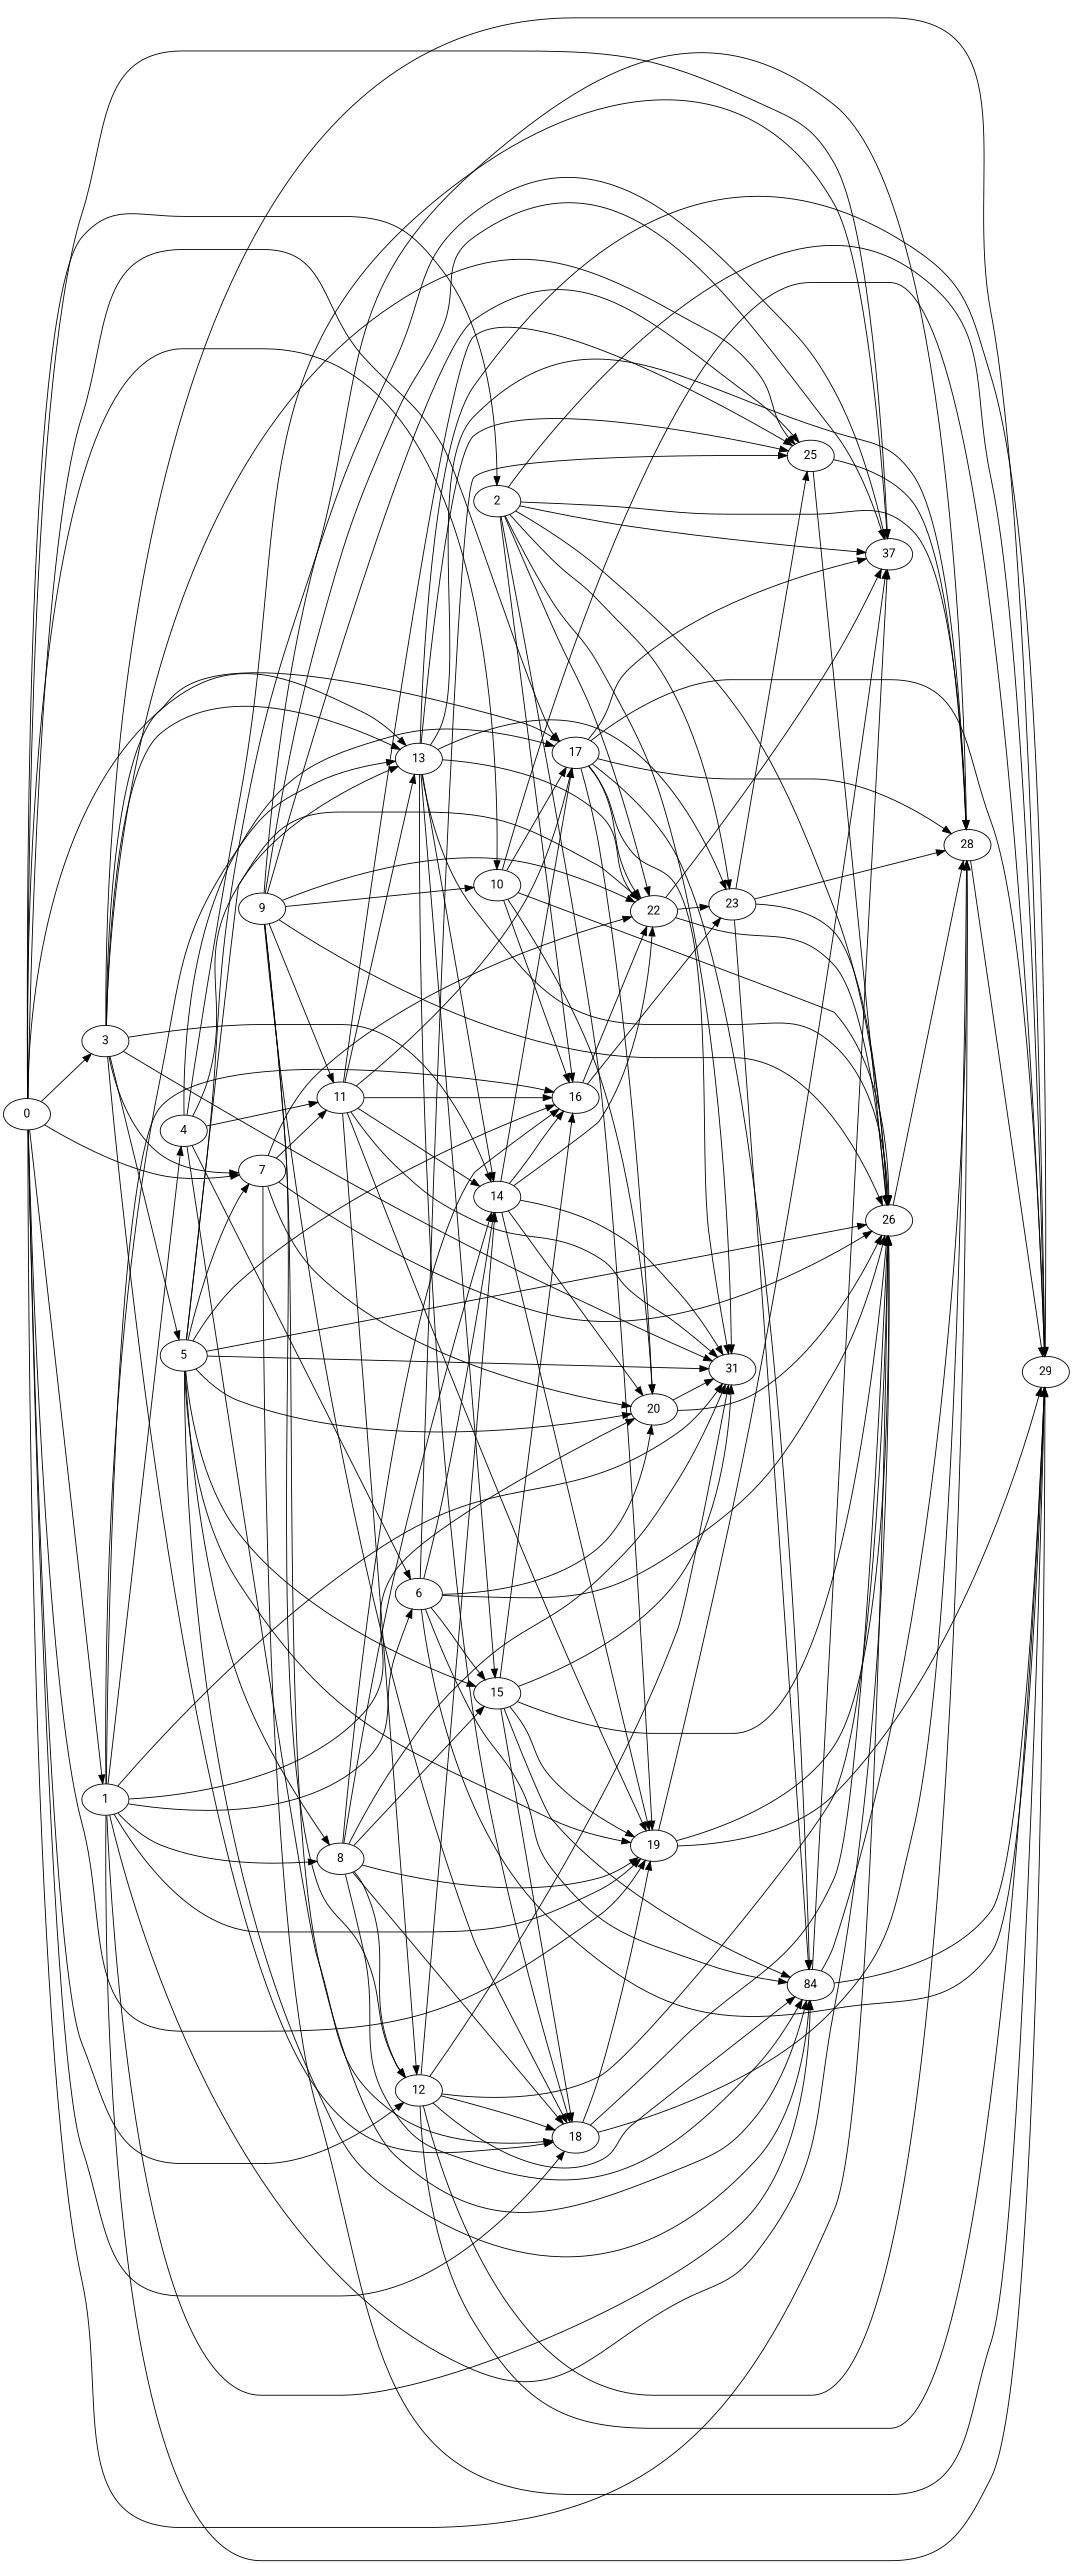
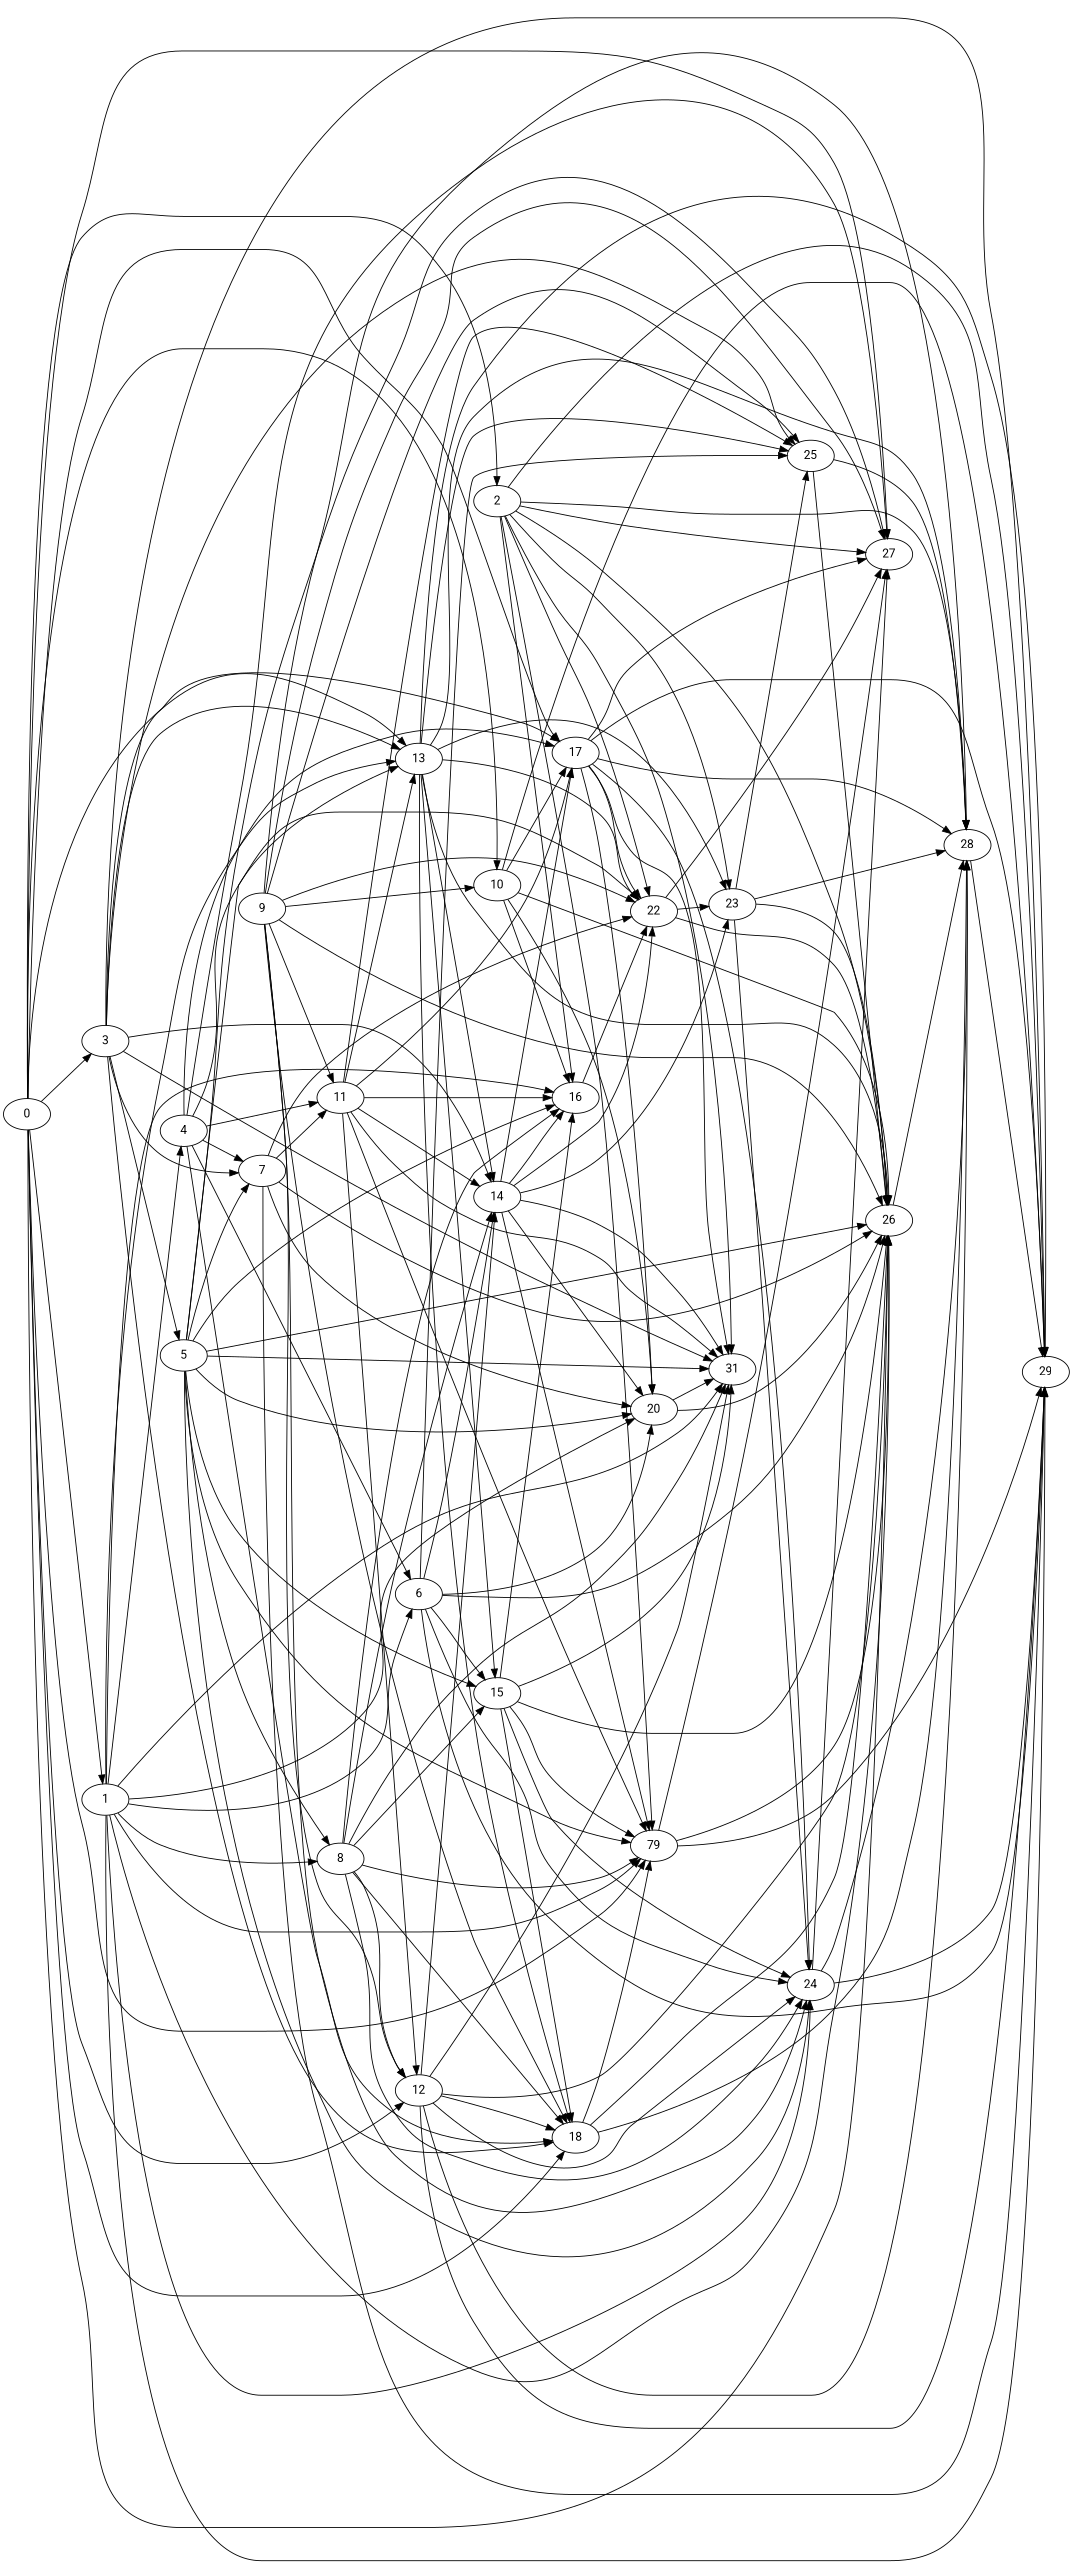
  digraph {
    fontname=Roboto
    rankdir=LR
    node [Weight=3 fontname=Roboto]
    edge [Weight=11 fontname=Roboto]
    3 [Weight=2]
    0
    1 [Weight=8]
    7 [Weight=4]
    12 [Weight=9]
    13 [Weight=9]
    2 [Weight=8]
    10 [Weight=4]
    17 [Weight=6]
    18 [Weight=4]
-   19
+   19 [label=79]
    26 [Weight=10]
-   27 [Weight=8 label=37]
+   27 [Weight=8]
    5 [Weight=8]
    14 [Weight=9]
    25 [Weight=9]
    n17 [Weight=6 label=31]
    29 [Weight=6]
    4 [Weight=10]
    6
    16 [Weight=9]
    20 [Weight=4]
-   24 [Weight=8 label=84]
+   24 [Weight=8]
    8
    11 [Weight=2]
    22
    28 [Weight=5]
    15 [Weight=9]
    23 [Weight=2]
    9
    3 -> 7 [Weight=5]
    3 -> 13 [Weight=13]
    3 -> 17 [Weight=16]
    3 -> 18
    3 -> 5 [Weight=4]
    3 -> 14
    3 -> 25 [Weight=9]
    3 -> n17 [Weight=16]
    3 -> 29 [Weight=9]
    0 -> 3 [Weight=15]
    0 -> 1 [Weight=18]
-   0 -> 7 [Weight=13]
+   4 -> 7 [Weight=13]
    0 -> 12 [Weight=7]
    0 -> 13 [Weight=4]
    0 -> 2 [Weight=5]
    0 -> 10
    0 -> 17 [Weight=18]
    0 -> 18 [Weight=18]
    0 -> 19 [Weight=15]
    0 -> 26 [Weight=5]
    0 -> 27 [Weight=13]
    1 -> 13 [Weight=7]
    1 -> 19 [Weight=13]
    1 -> 26 [Weight=15]
    1 -> n17
    1 -> 29 [Weight=13]
    1 -> 4 [Weight=5]
    1 -> 6 [Weight=13]
    1 -> 16 [Weight=18]
    1 -> 20 [Weight=4]
    1 -> 24 [Weight=13]
    1 -> 8 [Weight=9]
    7 -> 26 [Weight=7]
    7 -> 29 [Weight=4]
    7 -> 20 [Weight=18]
    7 -> 11 [Weight=16]
    7 -> 22 [Weight=16]
    12 -> 18 [Weight=13]
    12 -> 26 [Weight=16]
    12 -> 14 [Weight=16]
    12 -> n17 [Weight=9]
    12 -> 29 [Weight=9]
    12 -> 24 [Weight=18]
    12 -> 28 [Weight=15]
    13 -> 18
    13 -> 26 [Weight=13]
    13 -> 14
    13 -> 25
    13 -> 29 [Weight=16]
    13 -> 22
    13 -> 28 [Weight=18]
    13 -> 15 [Weight=13]
    13 -> 23 [Weight=7]
    2 -> 19
    2 -> 26 [Weight=5]
    2 -> 27 [Weight=7]
    2 -> n17 [Weight=13]
    2 -> 29
    2 -> 16 [Weight=4]
    2 -> 22 [Weight=5]
    2 -> 28 [Weight=15]
    2 -> 23 [Weight=5]
    10 -> 17 [Weight=5]
    10 -> 26 [Weight=4]
    10 -> 29 [Weight=9]
    10 -> 16 [Weight=5]
    10 -> 20 [Weight=18]
    17 -> 27 [Weight=9]
    17 -> n17 [Weight=7]
    17 -> 29 [Weight=4]
    17 -> 20 [Weight=16]
    17 -> 24 [Weight=9]
    17 -> 22 [Weight=16]
    17 -> 28 [Weight=15]
    18 -> 19 [Weight=4]
    18 -> 26 [Weight=16]
    18 -> 28
    19 -> 26
    19 -> 27 [Weight=18]
    19 -> 29 [Weight=15]
    26 -> 28 [Weight=16]
    5 -> 7 [Weight=5]
    5 -> 13 [Weight=4]
    5 -> 19 [Weight=9]
    5 -> 26 [Weight=13]
    5 -> 27 [Weight=9]
    5 -> n17 [Weight=9]
    5 -> 16 [Weight=9]
    5 -> 20 [Weight=9]
    5 -> 24 [Weight=7]
    5 -> 8 [Weight=16]
    5 -> 15 [Weight=5]
    14 -> 17 [Weight=7]
    14 -> 19 [Weight=16]
    14 -> n17 [Weight=18]
    14 -> 16 [Weight=18]
    14 -> 20 [Weight=7]
    14 -> 22 [Weight=16]
    25 -> 26 [Weight=9]
    25 -> 28 [Weight=4]
    4 -> 17 [Weight=18]
    4 -> 18 [Weight=4]
    4 -> 27 [Weight=4]
    4 -> 6 [Weight=18]
    4 -> 11 [Weight=15]
    4 -> 22 [Weight=7]
    6 -> 26
    6 -> 14
    6 -> 25 [Weight=15]
    6 -> 29 [Weight=9]
    6 -> 20 [Weight=9]
    6 -> 24 [Weight=9]
    6 -> 15 [Weight=7]
    16 -> 22 [Weight=16]
-   16 -> 23 [Weight=5]
+   14 -> 23 [Weight=5]
    20 -> 26 [Weight=16]
    20 -> n17 [Weight=5]
    24 -> 27 [Weight=9]
    24 -> 29 [Weight=15]
    24 -> 28 [Weight=4]
    8 -> 12 [Weight=16]
    8 -> 18 [Weight=15]
    8 -> 19 [Weight=5]
    8 -> 14
    8 -> n17 [Weight=7]
    8 -> 16 [Weight=16]
    8 -> 24
    8 -> 15 [Weight=4]
    11 -> 12 [Weight=13]
    11 -> 13 [Weight=15]
    11 -> 17 [Weight=5]
    11 -> 19 [Weight=16]
    11 -> 14 [Weight=15]
    11 -> 25 [Weight=9]
    11 -> n17 [Weight=9]
    11 -> 16 [Weight=16]
    22 -> 26 [Weight=18]
    22 -> 27 [Weight=5]
    22 -> 23 [Weight=15]
    28 -> 29 [Weight=5]
    15 -> 18 [Weight=13]
    15 -> 19 [Weight=9]
    15 -> 26
    15 -> n17 [Weight=5]
    15 -> 16 [Weight=9]
    15 -> 24 [Weight=18]
    23 -> 26 [Weight=13]
    23 -> 25 [Weight=16]
    23 -> 24 [Weight=18]
    23 -> 28
    9 -> 12
    9 -> 10
    9 -> 18 [Weight=5]
    9 -> 26 [Weight=13]
    9 -> 27 [Weight=13]
    9 -> 25
    9 -> 24 [Weight=4]
    9 -> 11
    9 -> 22
    9 -> 28 [Weight=15]
  }
